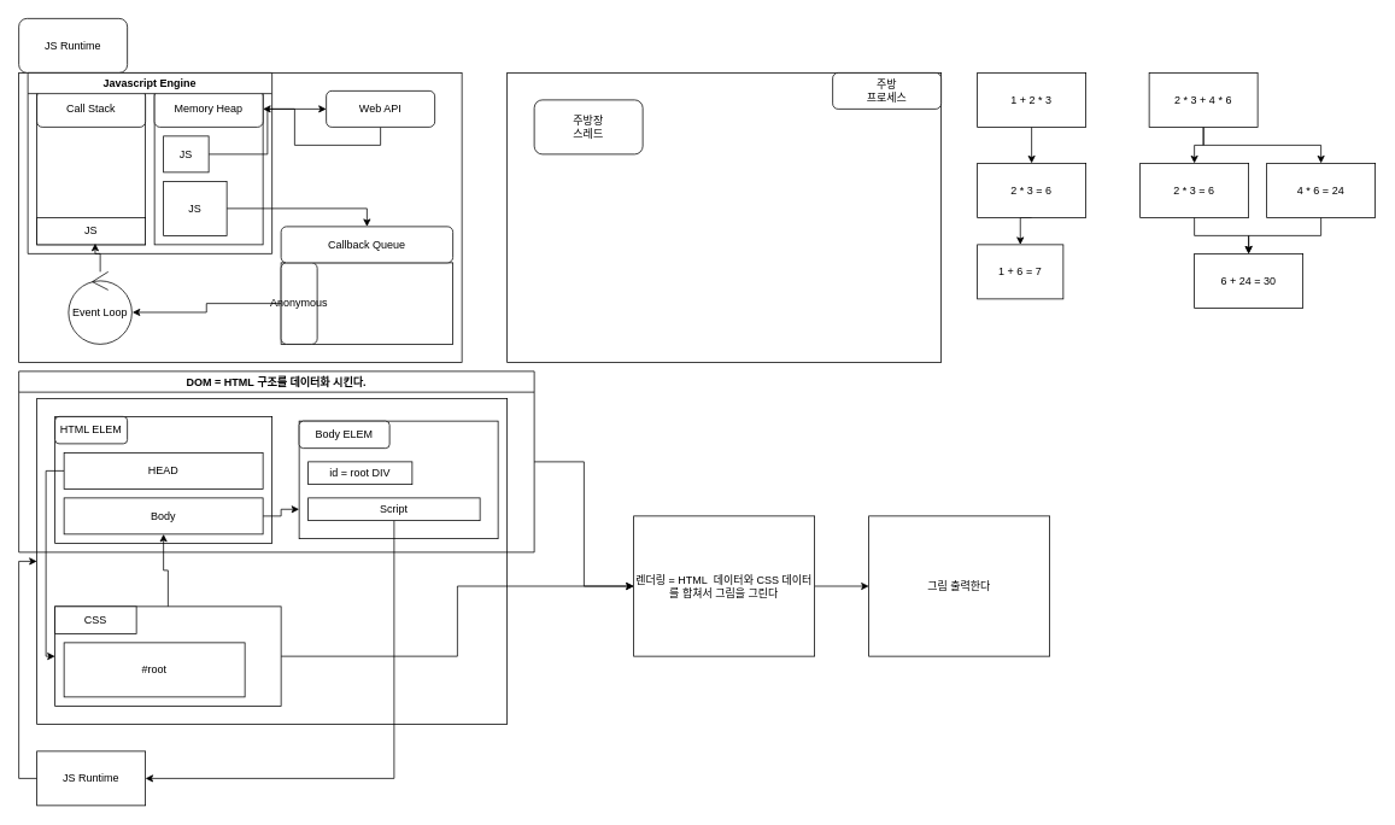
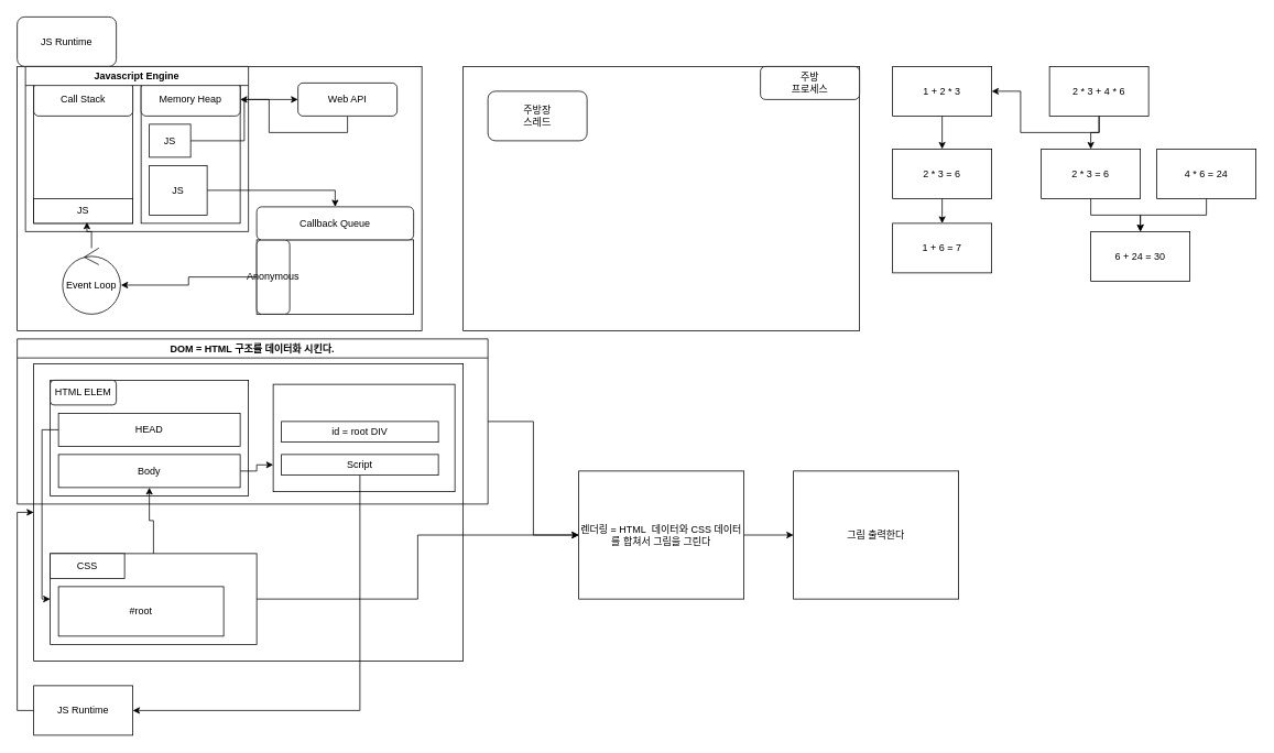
  <mxCell id="0" />
  <mxCell id="1" parent="0" />
  <mxCell id="2" value="" style="rounded=0;whiteSpace=wrap;html=1;" vertex="1" parent="1"><mxGeometry x="20" y="80" width="490" height="320" as="geometry" /></mxCell>
  <mxCell id="3" value="JS Runtime" style="rounded=1;whiteSpace=wrap;html=1;" vertex="1" parent="1"><mxGeometry x="20" y="20" width="120" height="60" as="geometry" /></mxCell>
  <mxCell id="4" value="" style="rounded=0;whiteSpace=wrap;html=1;" vertex="1" parent="1"><mxGeometry x="170" y="100" width="120" height="170" as="geometry" /></mxCell>
  <mxCell id="5" value="Memory Heap" style="rounded=1;whiteSpace=wrap;html=1;" vertex="1" parent="1"><mxGeometry x="170" y="100" width="120" height="40" as="geometry" /></mxCell>
  <mxCell id="6" style="edgeStyle=orthogonalEdgeStyle;rounded=0;orthogonalLoop=1;jettySize=auto;html=1;exitX=1;exitY=0.5;exitDx=0;exitDy=0;entryX=0.5;entryY=0;entryDx=0;entryDy=0;" edge="1" parent="1" source="7" target="18"><mxGeometry relative="1" as="geometry" /></mxCell>
  <mxCell id="7" value="JS" style="rounded=0;whiteSpace=wrap;html=1;" vertex="1" parent="1"><mxGeometry x="180" y="200" width="70" height="60" as="geometry" /></mxCell>
  <mxCell id="8" value="" style="rounded=0;whiteSpace=wrap;html=1;" vertex="1" parent="1"><mxGeometry x="40" y="100" width="120" height="170" as="geometry" /></mxCell>
  <mxCell id="9" value="Call Stack" style="rounded=1;whiteSpace=wrap;html=1;" vertex="1" parent="1"><mxGeometry x="40" y="100" width="120" height="40" as="geometry" /></mxCell>
  <mxCell id="10" value="JS" style="rounded=0;whiteSpace=wrap;html=1;" vertex="1" parent="1"><mxGeometry x="40" y="240" width="120" height="30" as="geometry" /></mxCell>
  <mxCell id="11" style="edgeStyle=orthogonalEdgeStyle;rounded=0;orthogonalLoop=1;jettySize=auto;html=1;entryX=0.537;entryY=0.954;entryDx=0;entryDy=0;entryPerimeter=0;" edge="1" parent="1" source="12" target="10"><mxGeometry relative="1" as="geometry" /></mxCell>
  <mxCell id="12" value="Event Loop" style="ellipse;shape=umlControl;whiteSpace=wrap;html=1;" vertex="1" parent="1"><mxGeometry x="75" y="300" width="70" height="80" as="geometry" /></mxCell>
  <mxCell id="13" style="edgeStyle=orthogonalEdgeStyle;rounded=0;orthogonalLoop=1;jettySize=auto;html=1;exitX=0.5;exitY=1;exitDx=0;exitDy=0;" edge="1" parent="1" source="14" target="5"><mxGeometry relative="1" as="geometry" /></mxCell>
  <mxCell id="14" value="Web API" style="rounded=1;whiteSpace=wrap;html=1;" vertex="1" parent="1"><mxGeometry x="360" y="100" width="120" height="40" as="geometry" /></mxCell>
  <mxCell id="15" value="" style="rounded=0;whiteSpace=wrap;html=1;" vertex="1" parent="1"><mxGeometry x="310" y="290" width="190" height="90" as="geometry" /></mxCell>
  <mxCell id="16" style="edgeStyle=orthogonalEdgeStyle;rounded=0;orthogonalLoop=1;jettySize=auto;html=1;exitX=0;exitY=0.5;exitDx=0;exitDy=0;entryX=1.009;entryY=0.56;entryDx=0;entryDy=0;entryPerimeter=0;" edge="1" parent="1" source="17" target="12"><mxGeometry relative="1" as="geometry" /></mxCell>
  <mxCell id="17" value="Anonymous" style="rounded=1;whiteSpace=wrap;html=1;" vertex="1" parent="1"><mxGeometry x="310" y="290" width="40" height="90" as="geometry" /></mxCell>
  <mxCell id="18" value="Callback Queue" style="rounded=1;whiteSpace=wrap;html=1;" vertex="1" parent="1"><mxGeometry x="310" y="250" width="190" height="40" as="geometry" /></mxCell>
  <mxCell id="19" style="edgeStyle=orthogonalEdgeStyle;rounded=0;orthogonalLoop=1;jettySize=auto;html=1;exitX=1;exitY=0.5;exitDx=0;exitDy=0;entryX=0;entryY=0.5;entryDx=0;entryDy=0;" edge="1" parent="1" source="20" target="14"><mxGeometry relative="1" as="geometry" /></mxCell>
  <mxCell id="20" value="JS" style="rounded=0;whiteSpace=wrap;html=1;" vertex="1" parent="1"><mxGeometry x="180" y="150" width="50" height="40" as="geometry" /></mxCell>
  <mxCell id="21" value="Javascript Engine" style="swimlane;whiteSpace=wrap;html=1;" vertex="1" parent="1"><mxGeometry x="30" y="80" width="270" height="200" as="geometry" /></mxCell>
  <mxCell id="22" value="" style="rounded=0;whiteSpace=wrap;html=1;" vertex="1" parent="1"><mxGeometry x="560" y="80" width="480" height="320" as="geometry" /></mxCell>
  <mxCell id="23" value="주방장&lt;br&gt;스레드" style="rounded=1;whiteSpace=wrap;html=1;" vertex="1" parent="1"><mxGeometry x="590" y="110" width="120" height="60" as="geometry" /></mxCell>
  <mxCell id="24" value="주방&lt;br&gt;프로세스" style="rounded=1;whiteSpace=wrap;html=1;" vertex="1" parent="1"><mxGeometry x="920" y="80" width="120" height="40" as="geometry" /></mxCell>
  <mxCell id="25" style="edgeStyle=orthogonalEdgeStyle;rounded=0;orthogonalLoop=1;jettySize=auto;html=1;exitX=0.5;exitY=1;exitDx=0;exitDy=0;entryX=0.5;entryY=0;entryDx=0;entryDy=0;" edge="1" parent="1" source="26" target="28"><mxGeometry relative="1" as="geometry" /></mxCell>
  <mxCell id="26" value="1 + 2 * 3" style="rounded=0;whiteSpace=wrap;html=1;" vertex="1" parent="1"><mxGeometry x="1080" y="80" width="120" height="60" as="geometry" /></mxCell>
  <mxCell id="27" style="edgeStyle=orthogonalEdgeStyle;rounded=0;orthogonalLoop=1;jettySize=auto;html=1;exitX=0.5;exitY=1;exitDx=0;exitDy=0;entryX=0.5;entryY=0;entryDx=0;entryDy=0;" edge="1" parent="1" source="28" target="29"><mxGeometry relative="1" as="geometry" /></mxCell>
  <mxCell id="28" value="2 * 3 = 6" style="rounded=0;whiteSpace=wrap;html=1;" vertex="1" parent="1"><mxGeometry x="1080" y="180" width="120" height="60" as="geometry" /></mxCell>
- <mxCell id="29" value="1 + 6 = 7" style="rounded=0;whiteSpace=wrap;html=1;" vertex="1" parent="1"><mxGeometry x="1080" y="270" width="95" height="60" as="geometry" /></mxCell>
+ <mxCell id="29" value="1 + 6 = 7" style="rounded=0;whiteSpace=wrap;html=1;" vertex="1" parent="1"><mxGeometry x="1080" y="270" width="120" height="60" as="geometry" /></mxCell>
  <mxCell id="30" style="edgeStyle=orthogonalEdgeStyle;rounded=0;orthogonalLoop=1;jettySize=auto;html=1;exitX=0.5;exitY=1;exitDx=0;exitDy=0;entryX=0.5;entryY=0;entryDx=0;entryDy=0;" edge="1" parent="1" source="32" target="34"><mxGeometry relative="1" as="geometry" /></mxCell>
- <mxCell id="31" style="edgeStyle=orthogonalEdgeStyle;rounded=0;orthogonalLoop=1;jettySize=auto;html=1;exitX=0.5;exitY=1;exitDx=0;exitDy=0;" edge="1" parent="1" source="32" target="36"><mxGeometry relative="1" as="geometry" /></mxCell>
+ <mxCell id="31" style="edgeStyle=orthogonalEdgeStyle;rounded=0;orthogonalLoop=1;jettySize=auto;html=1;exitX=0.5;exitY=1;exitDx=0;exitDy=0;" edge="1" parent="1" source="32" target="26"><mxGeometry relative="1" as="geometry" /></mxCell>
  <mxCell id="32" value="2 * 3 + 4 * 6" style="rounded=0;whiteSpace=wrap;html=1;" vertex="1" parent="1"><mxGeometry x="1270" y="80" width="120" height="60" as="geometry" /></mxCell>
  <mxCell id="33" style="edgeStyle=orthogonalEdgeStyle;rounded=0;orthogonalLoop=1;jettySize=auto;html=1;exitX=0.5;exitY=1;exitDx=0;exitDy=0;entryX=0.5;entryY=0;entryDx=0;entryDy=0;" edge="1" parent="1" source="34" target="37"><mxGeometry relative="1" as="geometry" /></mxCell>
  <mxCell id="34" value="2 * 3 = 6" style="rounded=0;whiteSpace=wrap;html=1;" vertex="1" parent="1"><mxGeometry x="1260" y="180" width="120" height="60" as="geometry" /></mxCell>
  <mxCell id="35" style="edgeStyle=orthogonalEdgeStyle;rounded=0;orthogonalLoop=1;jettySize=auto;html=1;exitX=0.5;exitY=1;exitDx=0;exitDy=0;entryX=0.5;entryY=0;entryDx=0;entryDy=0;" edge="1" parent="1" source="36" target="37"><mxGeometry relative="1" as="geometry" /></mxCell>
  <mxCell id="36" value="4 * 6 = 24" style="rounded=0;whiteSpace=wrap;html=1;" vertex="1" parent="1"><mxGeometry x="1400" y="180" width="120" height="60" as="geometry" /></mxCell>
  <mxCell id="37" value="6 + 24 = 30" style="rounded=0;whiteSpace=wrap;html=1;" vertex="1" parent="1"><mxGeometry x="1320" y="280" width="120" height="60" as="geometry" /></mxCell>
  <mxCell id="38" value="" style="rounded=0;whiteSpace=wrap;html=1;" vertex="1" parent="1"><mxGeometry x="40" y="440" width="520" height="360" as="geometry" /></mxCell>
  <mxCell id="39" value="" style="rounded=0;whiteSpace=wrap;html=1;" vertex="1" parent="1"><mxGeometry x="60" y="460" width="240" height="140" as="geometry" /></mxCell>
  <mxCell id="40" value="HTML ELEM" style="rounded=1;whiteSpace=wrap;html=1;" vertex="1" parent="1"><mxGeometry x="60" y="460" width="80" height="30" as="geometry" /></mxCell>
  <mxCell id="41" style="edgeStyle=orthogonalEdgeStyle;rounded=0;orthogonalLoop=1;jettySize=auto;html=1;exitX=0;exitY=0.5;exitDx=0;exitDy=0;entryX=0;entryY=0.5;entryDx=0;entryDy=0;" edge="1" parent="1" source="42" target="45"><mxGeometry relative="1" as="geometry" /></mxCell>
  <mxCell id="42" value="HEAD" style="rounded=0;whiteSpace=wrap;html=1;" vertex="1" parent="1"><mxGeometry x="70" y="500" width="220" height="40" as="geometry" /></mxCell>
  <mxCell id="43" style="edgeStyle=orthogonalEdgeStyle;rounded=0;orthogonalLoop=1;jettySize=auto;html=1;exitX=0.5;exitY=0;exitDx=0;exitDy=0;entryX=0.5;entryY=1;entryDx=0;entryDy=0;" edge="1" parent="1" source="45" target="49"><mxGeometry relative="1" as="geometry"><mxPoint x="180" y="640" as="targetPoint" /></mxGeometry></mxCell>
  <mxCell id="44" style="edgeStyle=orthogonalEdgeStyle;rounded=0;orthogonalLoop=1;jettySize=auto;html=1;exitX=1;exitY=0.5;exitDx=0;exitDy=0;entryX=0;entryY=0.5;entryDx=0;entryDy=0;" edge="1" parent="1" source="45" target="60"><mxGeometry relative="1" as="geometry" /></mxCell>
  <mxCell id="45" value="" style="rounded=0;whiteSpace=wrap;html=1;" vertex="1" parent="1"><mxGeometry x="60" y="670" width="250" height="110" as="geometry" /></mxCell>
  <mxCell id="46" value="CSS" style="whiteSpace=wrap;html=1;rounded=0;" vertex="1" parent="1"><mxGeometry x="60" y="670" width="90" height="30" as="geometry" /></mxCell>
  <mxCell id="47" value="#root" style="rounded=0;whiteSpace=wrap;html=1;" vertex="1" parent="1"><mxGeometry x="70" y="710" width="200" height="60" as="geometry" /></mxCell>
  <mxCell id="48" style="edgeStyle=orthogonalEdgeStyle;rounded=0;orthogonalLoop=1;jettySize=auto;html=1;exitX=1;exitY=0.5;exitDx=0;exitDy=0;entryX=0;entryY=0.75;entryDx=0;entryDy=0;" edge="1" parent="1" source="49" target="50"><mxGeometry relative="1" as="geometry" /></mxCell>
  <mxCell id="49" value="Body" style="rounded=0;whiteSpace=wrap;html=1;" vertex="1" parent="1"><mxGeometry x="70" y="550" width="220" height="40" as="geometry" /></mxCell>
  <mxCell id="50" value="" style="rounded=0;whiteSpace=wrap;html=1;" vertex="1" parent="1"><mxGeometry x="330" y="465" width="220" height="130" as="geometry" /></mxCell>
- <mxCell id="51" value="Body ELEM" style="rounded=1;whiteSpace=wrap;html=1;" vertex="1" parent="1"><mxGeometry x="330" y="465" width="100" height="30" as="geometry" /></mxCell>
- <mxCell id="52" value="id = root DIV" style="rounded=0;whiteSpace=wrap;html=1;" vertex="1" parent="1"><mxGeometry x="340" y="510" width="115" height="25" as="geometry" /></mxCell>
+ <mxCell id="52" value="id = root DIV" style="rounded=0;whiteSpace=wrap;html=1;" vertex="1" parent="1"><mxGeometry x="340" y="510" width="190" height="25" as="geometry" /></mxCell>
  <mxCell id="53" style="edgeStyle=orthogonalEdgeStyle;rounded=0;orthogonalLoop=1;jettySize=auto;html=1;exitX=0.5;exitY=1;exitDx=0;exitDy=0;entryX=1;entryY=0.5;entryDx=0;entryDy=0;" edge="1" parent="1" source="54" target="56"><mxGeometry relative="1" as="geometry" /></mxCell>
  <mxCell id="54" value="Script" style="rounded=0;whiteSpace=wrap;html=1;" vertex="1" parent="1"><mxGeometry x="340" y="550" width="190" height="25" as="geometry" /></mxCell>
  <mxCell id="55" style="edgeStyle=orthogonalEdgeStyle;rounded=0;orthogonalLoop=1;jettySize=auto;html=1;exitX=0;exitY=0.5;exitDx=0;exitDy=0;entryX=0;entryY=0.5;entryDx=0;entryDy=0;" edge="1" parent="1" source="56" target="38"><mxGeometry relative="1" as="geometry" /></mxCell>
  <mxCell id="56" value="JS Runtime" style="rounded=0;whiteSpace=wrap;html=1;" vertex="1" parent="1"><mxGeometry x="40" y="830" width="120" height="60" as="geometry" /></mxCell>
  <mxCell id="57" style="edgeStyle=orthogonalEdgeStyle;rounded=0;orthogonalLoop=1;jettySize=auto;html=1;exitX=1;exitY=0.5;exitDx=0;exitDy=0;" edge="1" parent="1" source="58" target="60"><mxGeometry relative="1" as="geometry" /></mxCell>
  <mxCell id="58" value="DOM = HTML 구조를 데이터화 시킨다." style="swimlane;whiteSpace=wrap;html=1;" vertex="1" parent="1"><mxGeometry x="20" y="410" width="570" height="200" as="geometry" /></mxCell>
  <mxCell id="59" style="edgeStyle=orthogonalEdgeStyle;rounded=0;orthogonalLoop=1;jettySize=auto;html=1;exitX=1;exitY=0.5;exitDx=0;exitDy=0;" edge="1" parent="1" source="60" target="61"><mxGeometry relative="1" as="geometry" /></mxCell>
  <mxCell id="60" value="렌더링 = HTML&amp;nbsp; 데이터와 CSS 데이터를 합쳐서 그림을 그린다" style="rounded=0;whiteSpace=wrap;html=1;" vertex="1" parent="1"><mxGeometry x="700" y="570" width="200" height="155" as="geometry" /></mxCell>
  <mxCell id="61" value="그림 출력한다" style="rounded=0;whiteSpace=wrap;html=1;" vertex="1" parent="1"><mxGeometry x="960" y="570" width="200" height="155" as="geometry" /></mxCell>
